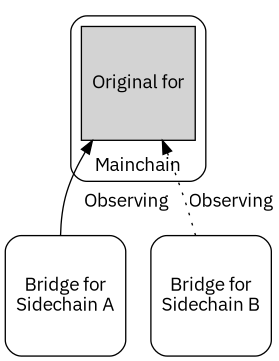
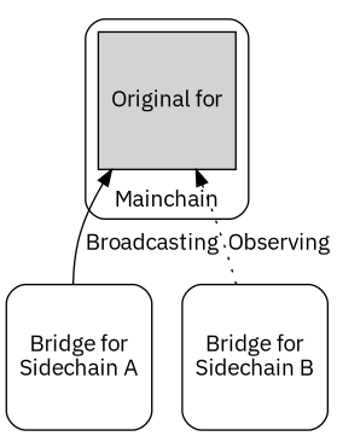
  digraph {
    fontname="IBM Plex Sans"
    rankdir=BT
    node [fontname="IBM Plex Sans" shape=square style=rounded]
    edge [fontname="IBM Plex Sans"]
    n1 [label="Original for" style=filled]
    n2 [label="Bridge for\nSidechain A"]
    n3 [label="Bridge for\nSidechain B"]
    subgraph cluster_1 {
      label=Mainchain
      style=rounded
      n1
    }
-   n2 -> n1 [label=" Observing"]
+   n2 -> n1 [label=" Broadcasting"]
    n3 -> n1 [label=Observing style=dotted]
  }
